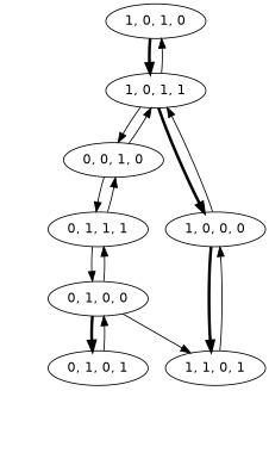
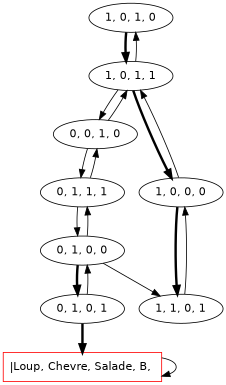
  digraph {
    fontname="DejaVu Sans"
    node [fontname="DejaVu Sans"]
    edge [fontname="DejaVu Sans"]
    "1, 0, 1, 0"
    "1, 0, 1, 1"
+   n3 [color=red label="|Loup, Chevre, Salade, B, " shape=box]
    "0, 0, 1, 0"
    "1, 0, 0, 0"
    "0, 1, 1, 1"
    "1, 1, 0, 1"
    "0, 1, 0, 0"
    "0, 1, 0, 1"
    "1, 0, 1, 0" -> "1, 0, 1, 1" [penwidth=3]
    "1, 0, 1, 1" -> "1, 0, 1, 0"
    "1, 0, 1, 1" -> "0, 0, 1, 0"
    "1, 0, 1, 1" -> "1, 0, 0, 0" [penwidth=3]
+   n3 -> n3
    "0, 0, 1, 0" -> "1, 0, 1, 1"
    "0, 0, 1, 0" -> "0, 1, 1, 1"
    "1, 0, 0, 0" -> "1, 0, 1, 1"
    "1, 0, 0, 0" -> "1, 1, 0, 1" [penwidth=3]
    "0, 1, 1, 1" -> "0, 0, 1, 0"
    "0, 1, 1, 1" -> "0, 1, 0, 0"
    "1, 1, 0, 1" -> "1, 0, 0, 0"
    "0, 1, 0, 0" -> "0, 1, 1, 1"
    "0, 1, 0, 0" -> "1, 1, 0, 1"
    "0, 1, 0, 0" -> "0, 1, 0, 1" [penwidth=3]
+   "0, 1, 0, 1" -> n3 [penwidth=3]
    "0, 1, 0, 1" -> "0, 1, 0, 0"
  }
